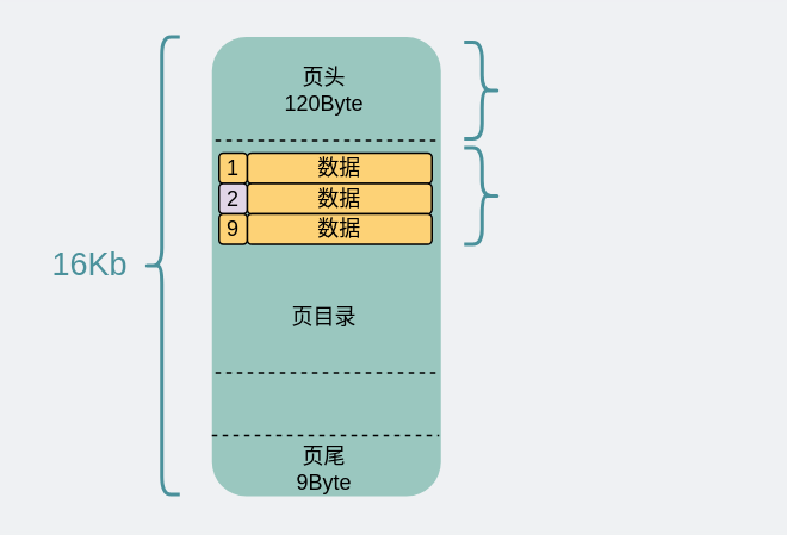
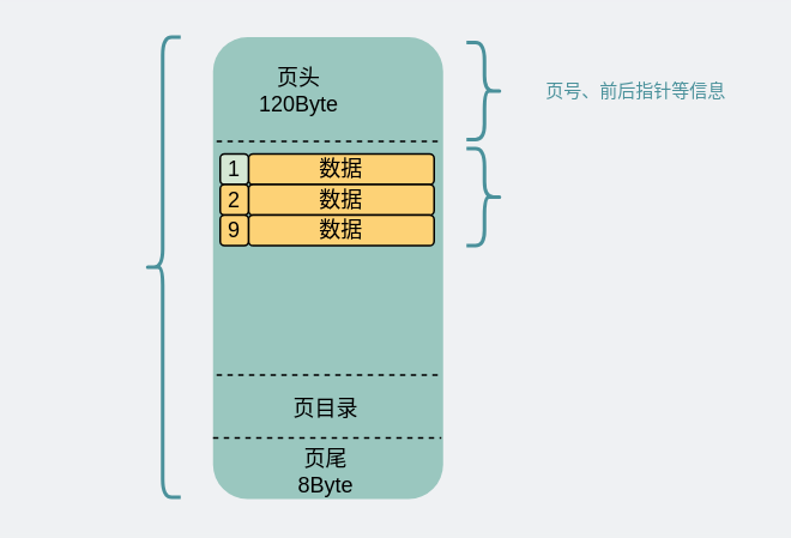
  <mxCell id="0" />
  <mxCell id="1" parent="0" />
  <mxCell id="2" value="" style="rounded=1;whiteSpace=wrap;html=1;strokeColor=none;fillColor=#9AC7BF;" vertex="1" parent="1"><mxGeometry x="118" y="20" width="128" height="257" as="geometry" /></mxCell>
  <mxCell id="3" value="数据" style="rounded=1;whiteSpace=wrap;html=1;fillColor=#FDD276;strokeColor=default;fontColor=#000000;align=center;" parent="1" vertex="1"><mxGeometry x="137.75" y="85" width="103.25" height="17" as="geometry" /></mxCell>
- <mxCell id="4" value="&lt;font&gt;1&lt;/font&gt;" style="rounded=1;whiteSpace=wrap;html=1;fillColor=#FDD276;strokeColor=default;fontColor=#000000;" parent="1" vertex="1"><mxGeometry x="122" y="85" width="15.75" height="17" as="geometry" /></mxCell>
+ <mxCell id="4" value="&lt;font&gt;1&lt;/font&gt;" style="rounded=1;whiteSpace=wrap;html=1;fillColor=#d5e8d4;strokeColor=default;fontColor=#000000;" parent="1" vertex="1"><mxGeometry x="122" y="85" width="15.75" height="17" as="geometry" /></mxCell>
  <mxCell id="5" value="数据" style="rounded=1;whiteSpace=wrap;html=1;fillColor=#FDD276;strokeColor=default;fontColor=#000000;align=center;" parent="1" vertex="1"><mxGeometry x="137.75" y="102" width="103.25" height="17" as="geometry" /></mxCell>
- <mxCell id="6" value="&lt;font&gt;2&lt;/font&gt;" style="rounded=1;whiteSpace=wrap;html=1;fillColor=#e1d5e7;strokeColor=default;fontColor=#000000;" parent="1" vertex="1"><mxGeometry x="122" y="102" width="15.75" height="17" as="geometry" /></mxCell>
+ <mxCell id="6" value="&lt;font&gt;2&lt;/font&gt;" style="rounded=1;whiteSpace=wrap;html=1;fillColor=#FDD276;strokeColor=default;fontColor=#000000;" parent="1" vertex="1"><mxGeometry x="122" y="102" width="15.75" height="17" as="geometry" /></mxCell>
  <mxCell id="7" value="数据" style="rounded=1;whiteSpace=wrap;html=1;fillColor=#FDD276;strokeColor=default;fontColor=#000000;align=center;" parent="1" vertex="1"><mxGeometry x="137.75" y="119" width="103.25" height="17" as="geometry" /></mxCell>
  <mxCell id="8" value="&lt;font&gt;9&lt;/font&gt;" style="rounded=1;whiteSpace=wrap;html=1;fillColor=#FDD276;strokeColor=default;fontColor=#000000;" parent="1" vertex="1"><mxGeometry x="122" y="119" width="15.75" height="17" as="geometry" /></mxCell>
  <mxCell id="9" value="" style="endArrow=none;dashed=1;html=1;rounded=0;" edge="1" parent="1"><mxGeometry width="50" height="50" relative="1" as="geometry"><mxPoint x="120" y="78" as="sourcePoint" /><mxPoint x="245" y="78" as="targetPoint" /></mxGeometry></mxCell>
- <mxCell id="10" value="页头120Byte" style="text;html=1;strokeColor=none;fillColor=none;align=center;verticalAlign=middle;whiteSpace=wrap;rounded=0;" vertex="1" parent="1"><mxGeometry x="151" y="35" width="60" height="30" as="geometry" /></mxCell>
+ <mxCell id="10" value="页头120Byte" style="text;html=1;strokeColor=none;fillColor=none;align=center;verticalAlign=middle;whiteSpace=wrap;rounded=0;" vertex="1" parent="1"><mxGeometry x="136" y="35" width="60" height="30" as="geometry" /></mxCell>
  <mxCell id="11" value="" style="endArrow=none;dashed=1;html=1;rounded=0;" edge="1" parent="1"><mxGeometry width="50" height="50" relative="1" as="geometry"><mxPoint x="118" y="243" as="sourcePoint" /><mxPoint x="245" y="243" as="targetPoint" /></mxGeometry></mxCell>
  <mxCell id="12" value="" style="endArrow=none;dashed=1;html=1;rounded=0;" edge="1" parent="1"><mxGeometry width="50" height="50" relative="1" as="geometry"><mxPoint x="120" y="208" as="sourcePoint" /><mxPoint x="245" y="208" as="targetPoint" /></mxGeometry></mxCell>
- <mxCell id="13" value="页目录" style="text;html=1;strokeColor=none;fillColor=none;align=center;verticalAlign=middle;whiteSpace=wrap;rounded=0;" vertex="1" parent="1"><mxGeometry x="151" y="162" width="60" height="30" as="geometry" /></mxCell>
- <mxCell id="14" value="页尾 9Byte" style="text;html=1;strokeColor=none;fillColor=none;align=center;verticalAlign=middle;whiteSpace=wrap;rounded=0;" vertex="1" parent="1"><mxGeometry x="151" y="247" width="60" height="30" as="geometry" /></mxCell>
+ <mxCell id="13" value="页目录" style="text;html=1;strokeColor=none;fillColor=none;align=center;verticalAlign=middle;whiteSpace=wrap;rounded=0;" vertex="1" parent="1"><mxGeometry x="151" y="212" width="60" height="30" as="geometry" /></mxCell>
+ <mxCell id="14" value="页尾 8Byte" style="text;html=1;strokeColor=none;fillColor=none;align=center;verticalAlign=middle;whiteSpace=wrap;rounded=0;" vertex="1" parent="1"><mxGeometry x="151" y="247" width="60" height="30" as="geometry" /></mxCell>
  <mxCell id="15" value="" style="shape=curlyBracket;whiteSpace=wrap;html=1;rounded=1;flipH=1;fontSize=11;fillColor=none;strokeWidth=2;strokeColor=#4A919B;fontColor=#4A919B;" vertex="1" parent="1"><mxGeometry x="259" y="82" width="20" height="54" as="geometry" /></mxCell>
  <mxCell id="16" value="" style="shape=curlyBracket;whiteSpace=wrap;html=1;rounded=1;flipH=1;fontSize=11;fillColor=none;strokeWidth=2;strokeColor=#4A919B;fontColor=#4A919B;" vertex="1" parent="1"><mxGeometry x="259" y="23" width="20" height="54" as="geometry" /></mxCell>
+ <mxCell id="17" value="&lt;font style=&quot;font-size: 10px&quot;&gt;页号、前后指针等信息&lt;/font&gt;" style="text;html=1;strokeColor=none;fillColor=none;align=center;verticalAlign=middle;whiteSpace=wrap;rounded=0;fontSize=11;fontColor=#4A919B;" vertex="1" parent="1"><mxGeometry x="289" y="31.25" width="129" height="37.5" as="geometry" /></mxCell>
  <mxCell id="18" value="" style="shape=curlyBracket;whiteSpace=wrap;html=1;rounded=1;fontSize=10;strokeColor=#4A919B;strokeWidth=2;fillColor=none;" vertex="1" parent="1"><mxGeometry x="80" y="20" width="20" height="256" as="geometry" /></mxCell>
- <mxCell id="19" value="&lt;font style=&quot;font-size: 18px&quot; color=&quot;#4a919b&quot;&gt;16Kb&lt;/font&gt;" style="text;html=1;strokeColor=none;fillColor=none;align=center;verticalAlign=middle;whiteSpace=wrap;rounded=0;fontSize=10;" vertex="1" parent="1"><mxGeometry x="20" y="133" width="60" height="30" as="geometry" /></mxCell>
